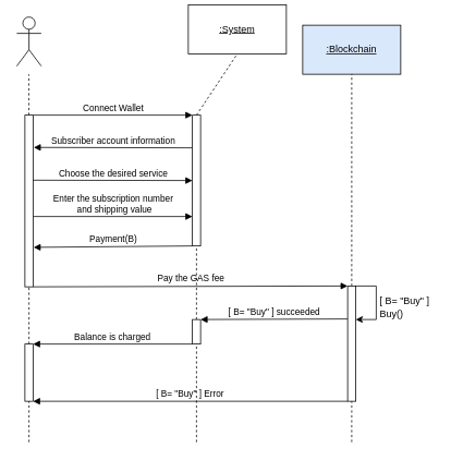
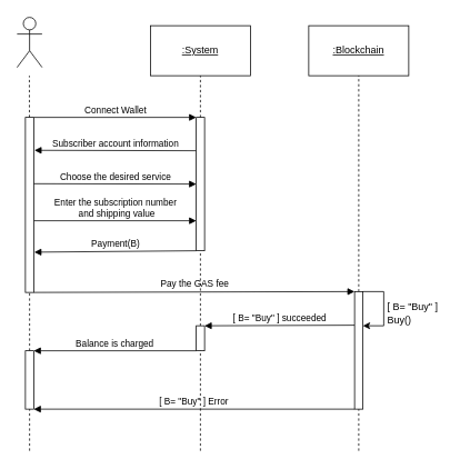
  <mxCell id="0" />
  <mxCell id="1" parent="0" />
  <mxCell id="2" value="" style="shape=umlActor;verticalLabelPosition=bottom;verticalAlign=top;html=1;outlineConnect=0;" vertex="1" parent="1"><mxGeometry x="20" y="20" width="30" height="60" as="geometry" /></mxCell>
- <mxCell id="3" value="&lt;u&gt;:System&lt;/u&gt;" style="rounded=0;whiteSpace=wrap;html=1;" vertex="1" parent="1"><mxGeometry x="230" y="5" width="120" height="60" as="geometry" /></mxCell>
- <mxCell id="4" value="&lt;u&gt;:Blockchain&lt;/u&gt;" style="rounded=0;whiteSpace=wrap;html=1;fillColor=#dae8fc;" vertex="1" parent="1"><mxGeometry x="370" y="30" width="120" height="60" as="geometry" /></mxCell>
+ <mxCell id="3" value="&lt;u&gt;:System&lt;/u&gt;" style="rounded=0;whiteSpace=wrap;html=1;" vertex="1" parent="1"><mxGeometry x="180" y="30" width="120" height="60" as="geometry" /></mxCell>
+ <mxCell id="4" value="&lt;u&gt;:Blockchain&lt;/u&gt;" style="rounded=0;whiteSpace=wrap;html=1;" vertex="1" parent="1"><mxGeometry x="370" y="30" width="120" height="60" as="geometry" /></mxCell>
  <mxCell id="5" value="" style="endArrow=none;dashed=1;html=1;rounded=0;entryX=0.5;entryY=1;entryDx=0;entryDy=0;startArrow=none;" edge="1" parent="1" target="3"><mxGeometry width="50" height="50" relative="1" as="geometry"><mxPoint x="240" y="140" as="sourcePoint" /><mxPoint x="480" y="180" as="targetPoint" /></mxGeometry></mxCell>
  <mxCell id="6" value="" style="endArrow=none;dashed=1;html=1;rounded=0;entryX=0.5;entryY=1;entryDx=0;entryDy=0;startArrow=none;" edge="1" parent="1" source="24" target="4"><mxGeometry width="50" height="50" relative="1" as="geometry"><mxPoint x="430" y="540" as="sourcePoint" /><mxPoint x="429.58" y="120" as="targetPoint" /></mxGeometry></mxCell>
  <mxCell id="7" value="" style="endArrow=none;dashed=1;html=1;rounded=0;entryX=0.5;entryY=1;entryDx=0;entryDy=0;startArrow=none;" edge="1" parent="1" source="14"><mxGeometry width="50" height="50" relative="1" as="geometry"><mxPoint x="34.74" y="420" as="sourcePoint" /><mxPoint x="34.74" y="90" as="targetPoint" /></mxGeometry></mxCell>
  <mxCell id="8" value="Choose the desired service" style="html=1;verticalAlign=bottom;endArrow=block;rounded=0;exitX=0.957;exitY=0.379;exitDx=0;exitDy=0;exitPerimeter=0;entryX=0;entryY=0.5;entryDx=0;entryDy=0;" edge="1" parent="1" source="14" target="22"><mxGeometry width="80" relative="1" as="geometry"><mxPoint x="60" y="230" as="sourcePoint" /><mxPoint x="230" y="220" as="targetPoint" /></mxGeometry></mxCell>
  <mxCell id="9" value="Subscriber account information" style="html=1;verticalAlign=bottom;endArrow=block;rounded=0;exitX=0;exitY=1;exitDx=0;exitDy=0;entryX=1.079;entryY=0.188;entryDx=0;entryDy=0;entryPerimeter=0;" edge="1" parent="1" target="14"><mxGeometry width="80" relative="1" as="geometry"><mxPoint x="235" y="180" as="sourcePoint" /><mxPoint x="50" y="180" as="targetPoint" /></mxGeometry></mxCell>
  <mxCell id="10" value="Enter the subscription number&lt;br&gt;&amp;nbsp;and shipping value" style="html=1;verticalAlign=bottom;endArrow=block;rounded=0;entryX=0;entryY=0.775;entryDx=0;entryDy=0;entryPerimeter=0;" edge="1" parent="1" target="22"><mxGeometry width="80" relative="1" as="geometry"><mxPoint x="40" y="264" as="sourcePoint" /><mxPoint x="230.08" y="263.96" as="targetPoint" /></mxGeometry></mxCell>
  <mxCell id="11" value="Payment(B)" style="html=1;verticalAlign=bottom;endArrow=block;rounded=0;exitX=0;exitY=1;exitDx=0;exitDy=0;entryX=1.064;entryY=0.77;entryDx=0;entryDy=0;entryPerimeter=0;" edge="1" parent="1" source="22" target="14"><mxGeometry width="80" relative="1" as="geometry"><mxPoint x="230" y="300" as="sourcePoint" /><mxPoint x="60" y="300" as="targetPoint" /></mxGeometry></mxCell>
  <mxCell id="12" value="Pay the GAS fee" style="html=1;verticalAlign=bottom;endArrow=block;rounded=0;exitX=1;exitY=1;exitDx=0;exitDy=0;entryX=0;entryY=0;entryDx=0;entryDy=0;" edge="1" parent="1" source="14" target="24"><mxGeometry width="80" relative="1" as="geometry"><mxPoint x="40" y="340.5" as="sourcePoint" /><mxPoint x="400" y="340" as="targetPoint" /></mxGeometry></mxCell>
  <mxCell id="13" value="Connect Wallet" style="html=1;verticalAlign=bottom;endArrow=block;rounded=0;entryX=0;entryY=0;entryDx=0;entryDy=0;" edge="1" parent="1"><mxGeometry width="80" relative="1" as="geometry"><mxPoint x="40" y="140" as="sourcePoint" /><mxPoint x="235" y="140" as="targetPoint" /></mxGeometry></mxCell>
  <mxCell id="14" value="" style="rounded=0;whiteSpace=wrap;html=1;" vertex="1" parent="1"><mxGeometry x="30" y="140" width="10" height="210" as="geometry" /></mxCell>
  <mxCell id="15" value="" style="endArrow=none;dashed=1;html=1;rounded=0;entryX=0.5;entryY=1;entryDx=0;entryDy=0;startArrow=none;" edge="1" parent="1" source="27" target="14"><mxGeometry width="50" height="50" relative="1" as="geometry"><mxPoint x="35" y="540" as="sourcePoint" /><mxPoint x="34.74" y="90" as="targetPoint" /></mxGeometry></mxCell>
  <mxCell id="16" value="" style="endArrow=classic;html=1;rounded=0;exitX=1;exitY=0;exitDx=0;exitDy=0;" edge="1" parent="1" source="24"><mxGeometry width="50" height="50" relative="1" as="geometry"><mxPoint x="435.73" y="358.6" as="sourcePoint" /><mxPoint x="435" y="390" as="targetPoint" /><Array as="points"><mxPoint x="460" y="349" /><mxPoint x="460" y="390" /></Array></mxGeometry></mxCell>
  <mxCell id="17" value="[ B= &quot;Buy&quot; ]&lt;br&gt;&lt;div style=&quot;text-align: left&quot;&gt;&lt;span&gt;Buy()&lt;/span&gt;&lt;/div&gt;" style="text;html=1;strokeColor=none;fillColor=none;align=center;verticalAlign=middle;whiteSpace=wrap;rounded=0;" vertex="1" parent="1"><mxGeometry x="460" y="360" width="70" height="30" as="geometry" /></mxCell>
  <mxCell id="18" value="[ B= &quot;Buy&quot; ]&amp;nbsp;succeeded" style="html=1;verticalAlign=bottom;endArrow=block;rounded=0;exitX=-0.004;exitY=0.286;exitDx=0;exitDy=0;entryX=1;entryY=0;entryDx=0;entryDy=0;exitPerimeter=0;" edge="1" parent="1" source="24" target="26"><mxGeometry width="80" relative="1" as="geometry"><mxPoint x="400" y="400" as="sourcePoint" /><mxPoint x="250" y="389" as="targetPoint" /></mxGeometry></mxCell>
  <mxCell id="19" value="Balance is charged" style="html=1;verticalAlign=bottom;endArrow=block;rounded=0;entryX=1;entryY=0;entryDx=0;entryDy=0;exitX=0;exitY=1;exitDx=0;exitDy=0;" edge="1" parent="1" source="26" target="27"><mxGeometry width="80" relative="1" as="geometry"><mxPoint x="230" y="420" as="sourcePoint" /><mxPoint x="60" y="424" as="targetPoint" /></mxGeometry></mxCell>
  <mxCell id="20" value="[ B= &quot;Buy&quot; ]&amp;nbsp;Error" style="html=1;verticalAlign=bottom;endArrow=block;rounded=0;exitX=0;exitY=1;exitDx=0;exitDy=0;entryX=1;entryY=1;entryDx=0;entryDy=0;" edge="1" parent="1" source="24" target="27"><mxGeometry width="80" relative="1" as="geometry"><mxPoint x="400" y="490" as="sourcePoint" /><mxPoint x="60" y="490" as="targetPoint" /></mxGeometry></mxCell>
  <mxCell id="21" value="" style="endArrow=none;dashed=1;html=1;rounded=0;entryX=0.5;entryY=1;entryDx=0;entryDy=0;startArrow=none;" edge="1" parent="1" source="22"><mxGeometry width="50" height="50" relative="1" as="geometry"><mxPoint x="240" y="400" as="sourcePoint" /><mxPoint x="240" y="180" as="targetPoint" /></mxGeometry></mxCell>
  <mxCell id="22" value="" style="rounded=0;whiteSpace=wrap;html=1;" vertex="1" parent="1"><mxGeometry x="235" y="140" width="10" height="160" as="geometry" /></mxCell>
  <mxCell id="23" value="" style="endArrow=none;dashed=1;html=1;rounded=0;entryX=0.5;entryY=1;entryDx=0;entryDy=0;startArrow=none;" edge="1" parent="1" target="22"><mxGeometry width="50" height="50" relative="1" as="geometry"><mxPoint x="240" y="540" as="sourcePoint" /><mxPoint x="240" y="200" as="targetPoint" /></mxGeometry></mxCell>
  <mxCell id="24" value="" style="rounded=0;whiteSpace=wrap;html=1;" vertex="1" parent="1"><mxGeometry x="425" y="349" width="10" height="141" as="geometry" /></mxCell>
  <mxCell id="25" value="" style="endArrow=none;dashed=1;html=1;rounded=0;entryX=0.5;entryY=1;entryDx=0;entryDy=0;startArrow=none;" edge="1" parent="1" target="24"><mxGeometry width="50" height="50" relative="1" as="geometry"><mxPoint x="430" y="540" as="sourcePoint" /><mxPoint x="430" y="90" as="targetPoint" /></mxGeometry></mxCell>
  <mxCell id="26" value="" style="rounded=0;whiteSpace=wrap;html=1;" vertex="1" parent="1"><mxGeometry x="235" y="390" width="10" height="30" as="geometry" /></mxCell>
  <mxCell id="27" value="" style="rounded=0;whiteSpace=wrap;html=1;" vertex="1" parent="1"><mxGeometry x="30" y="420" width="10" height="70" as="geometry" /></mxCell>
  <mxCell id="28" value="" style="endArrow=none;dashed=1;html=1;rounded=0;entryX=0.5;entryY=1;entryDx=0;entryDy=0;" edge="1" parent="1" target="27"><mxGeometry width="50" height="50" relative="1" as="geometry"><mxPoint x="35" y="540" as="sourcePoint" /><mxPoint x="35" y="350" as="targetPoint" /></mxGeometry></mxCell>
